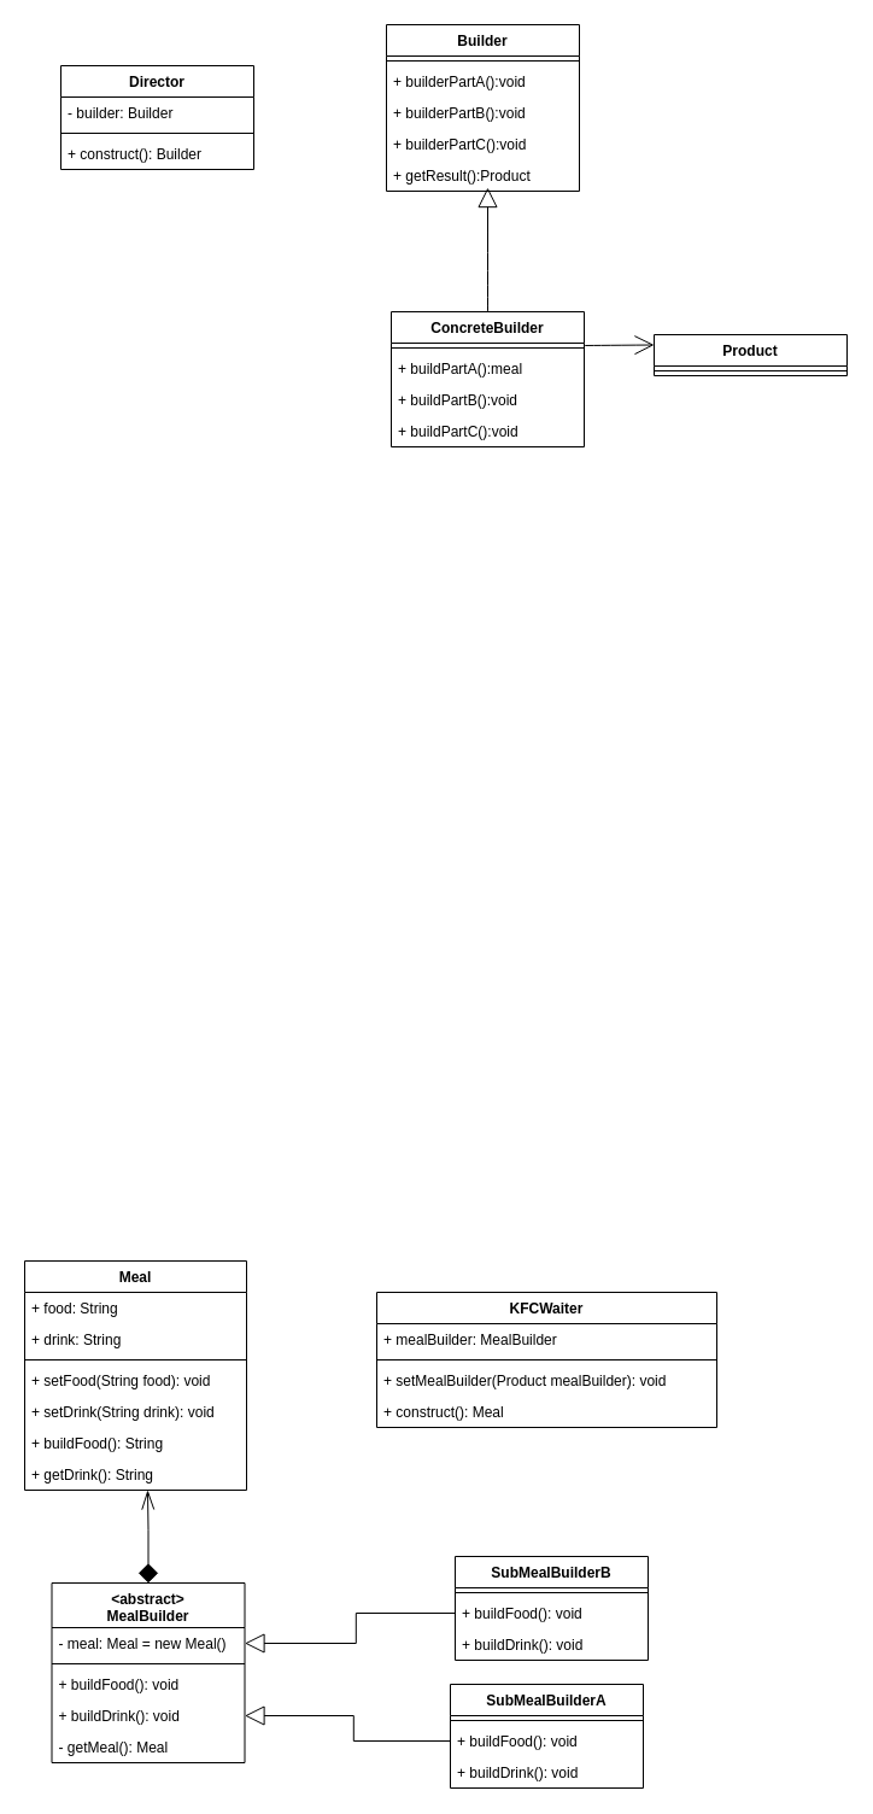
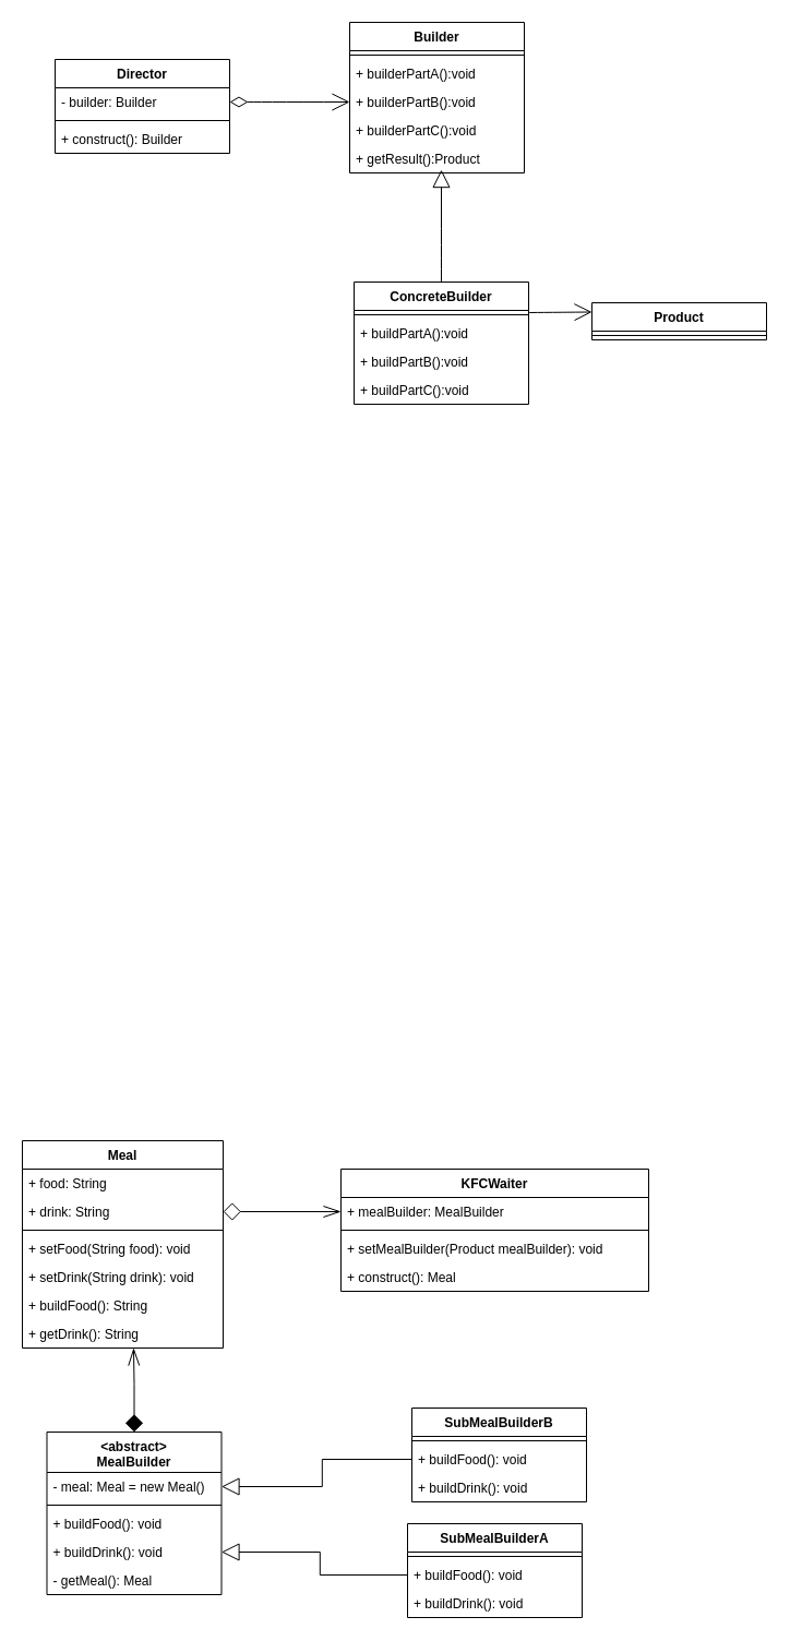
  <mxCell id="0" />
  <mxCell id="1" parent="0" />
  <mxCell id="2" value="Director" style="swimlane;fontStyle=1;align=center;verticalAlign=top;childLayout=stackLayout;horizontal=1;startSize=26;horizontalStack=0;resizeParent=1;resizeParentMax=0;resizeLast=0;collapsible=1;marginBottom=0;hachureGap=4;pointerEvents=0;" vertex="1" parent="1"><mxGeometry x="50" y="54" width="160" height="86" as="geometry" /></mxCell>
  <mxCell id="3" value="- builder: Builder" style="text;strokeColor=none;fillColor=none;align=left;verticalAlign=top;spacingLeft=4;spacingRight=4;overflow=hidden;rotatable=0;points=[[0,0.5],[1,0.5]];portConstraint=eastwest;" vertex="1" parent="2"><mxGeometry y="26" width="160" height="26" as="geometry" /></mxCell>
  <mxCell id="4" value="" style="line;strokeWidth=1;fillColor=none;align=left;verticalAlign=middle;spacingTop=-1;spacingLeft=3;spacingRight=3;rotatable=0;labelPosition=right;points=[];portConstraint=eastwest;" vertex="1" parent="2"><mxGeometry y="52" width="160" height="8" as="geometry" /></mxCell>
  <mxCell id="5" value="+ construct(): Builder" style="text;strokeColor=none;fillColor=none;align=left;verticalAlign=top;spacingLeft=4;spacingRight=4;overflow=hidden;rotatable=0;points=[[0,0.5],[1,0.5]];portConstraint=eastwest;" vertex="1" parent="2"><mxGeometry y="60" width="160" height="26" as="geometry" /></mxCell>
  <mxCell id="6" value="Builder" style="swimlane;fontStyle=1;align=center;verticalAlign=top;childLayout=stackLayout;horizontal=1;startSize=26;horizontalStack=0;resizeParent=1;resizeParentMax=0;resizeLast=0;collapsible=1;marginBottom=0;hachureGap=4;pointerEvents=0;" vertex="1" parent="1"><mxGeometry x="320" y="20" width="160" height="138" as="geometry" /></mxCell>
  <mxCell id="7" value="" style="line;strokeWidth=1;fillColor=none;align=left;verticalAlign=middle;spacingTop=-1;spacingLeft=3;spacingRight=3;rotatable=0;labelPosition=right;points=[];portConstraint=eastwest;" vertex="1" parent="6"><mxGeometry y="26" width="160" height="8" as="geometry" /></mxCell>
  <mxCell id="8" value="+ builderPartA():void" style="text;strokeColor=none;fillColor=none;align=left;verticalAlign=top;spacingLeft=4;spacingRight=4;overflow=hidden;rotatable=0;points=[[0,0.5],[1,0.5]];portConstraint=eastwest;" vertex="1" parent="6"><mxGeometry y="34" width="160" height="26" as="geometry" /></mxCell>
  <mxCell id="9" value="+ builderPartB():void" style="text;strokeColor=none;fillColor=none;align=left;verticalAlign=top;spacingLeft=4;spacingRight=4;overflow=hidden;rotatable=0;points=[[0,0.5],[1,0.5]];portConstraint=eastwest;" vertex="1" parent="6"><mxGeometry y="60" width="160" height="26" as="geometry" /></mxCell>
  <mxCell id="10" value="+ builderPartC():void" style="text;strokeColor=none;fillColor=none;align=left;verticalAlign=top;spacingLeft=4;spacingRight=4;overflow=hidden;rotatable=0;points=[[0,0.5],[1,0.5]];portConstraint=eastwest;" vertex="1" parent="6"><mxGeometry y="86" width="160" height="26" as="geometry" /></mxCell>
  <mxCell id="11" value="+ getResult():Product" style="text;strokeColor=none;fillColor=none;align=left;verticalAlign=top;spacingLeft=4;spacingRight=4;overflow=hidden;rotatable=0;points=[[0,0.5],[1,0.5]];portConstraint=eastwest;" vertex="1" parent="6"><mxGeometry y="112" width="160" height="26" as="geometry" /></mxCell>
  <mxCell id="12" style="edgeStyle=none;curved=1;rounded=0;orthogonalLoop=1;jettySize=auto;html=1;exitX=0.5;exitY=0;exitDx=0;exitDy=0;entryX=0.525;entryY=0.887;entryDx=0;entryDy=0;entryPerimeter=0;endArrow=block;startSize=14;endSize=14;sourcePerimeterSpacing=8;targetPerimeterSpacing=8;endFill=0;" edge="1" parent="1" source="14" target="11"><mxGeometry relative="1" as="geometry" /></mxCell>
  <mxCell id="13" style="edgeStyle=none;curved=1;rounded=0;orthogonalLoop=1;jettySize=auto;html=1;exitX=1;exitY=0.25;exitDx=0;exitDy=0;entryX=0;entryY=0.25;entryDx=0;entryDy=0;endArrow=open;startSize=14;endSize=14;sourcePerimeterSpacing=8;targetPerimeterSpacing=8;dashed=0;" edge="1" parent="1" source="14" target="19"><mxGeometry relative="1" as="geometry" /></mxCell>
  <mxCell id="14" value="ConcreteBuilder" style="swimlane;fontStyle=1;align=center;verticalAlign=top;childLayout=stackLayout;horizontal=1;startSize=26;horizontalStack=0;resizeParent=1;resizeParentMax=0;resizeLast=0;collapsible=1;marginBottom=0;hachureGap=4;pointerEvents=0;" vertex="1" parent="1"><mxGeometry x="324" y="258" width="160" height="112" as="geometry" /></mxCell>
  <mxCell id="15" value="" style="line;strokeWidth=1;fillColor=none;align=left;verticalAlign=middle;spacingTop=-1;spacingLeft=3;spacingRight=3;rotatable=0;labelPosition=right;points=[];portConstraint=eastwest;" vertex="1" parent="14"><mxGeometry y="26" width="160" height="8" as="geometry" /></mxCell>
- <mxCell id="16" value="+ buildPartA():meal" style="text;strokeColor=none;fillColor=none;align=left;verticalAlign=top;spacingLeft=4;spacingRight=4;overflow=hidden;rotatable=0;points=[[0,0.5],[1,0.5]];portConstraint=eastwest;" vertex="1" parent="14"><mxGeometry y="34" width="160" height="26" as="geometry" /></mxCell>
+ <mxCell id="16" value="+ buildPartA():void" style="text;strokeColor=none;fillColor=none;align=left;verticalAlign=top;spacingLeft=4;spacingRight=4;overflow=hidden;rotatable=0;points=[[0,0.5],[1,0.5]];portConstraint=eastwest;" vertex="1" parent="14"><mxGeometry y="34" width="160" height="26" as="geometry" /></mxCell>
  <mxCell id="17" value="+ buildPartB():void" style="text;strokeColor=none;fillColor=none;align=left;verticalAlign=top;spacingLeft=4;spacingRight=4;overflow=hidden;rotatable=0;points=[[0,0.5],[1,0.5]];portConstraint=eastwest;" vertex="1" parent="14"><mxGeometry y="60" width="160" height="26" as="geometry" /></mxCell>
  <mxCell id="18" value="+ buildPartC():void" style="text;strokeColor=none;fillColor=none;align=left;verticalAlign=top;spacingLeft=4;spacingRight=4;overflow=hidden;rotatable=0;points=[[0,0.5],[1,0.5]];portConstraint=eastwest;" vertex="1" parent="14"><mxGeometry y="86" width="160" height="26" as="geometry" /></mxCell>
  <mxCell id="19" value="Product" style="swimlane;fontStyle=1;align=center;verticalAlign=top;childLayout=stackLayout;horizontal=1;startSize=26;horizontalStack=0;resizeParent=1;resizeParentMax=0;resizeLast=0;collapsible=1;marginBottom=0;hachureGap=4;pointerEvents=0;" vertex="1" parent="1"><mxGeometry x="542" y="277" width="160" height="34" as="geometry" /></mxCell>
  <mxCell id="20" value="" style="line;strokeWidth=1;fillColor=none;align=left;verticalAlign=middle;spacingTop=-1;spacingLeft=3;spacingRight=3;rotatable=0;labelPosition=right;points=[];portConstraint=eastwest;" vertex="1" parent="19"><mxGeometry y="26" width="160" height="8" as="geometry" /></mxCell>
+ <mxCell id="21" style="edgeStyle=none;curved=1;rounded=0;orthogonalLoop=1;jettySize=auto;html=1;exitX=1;exitY=0.5;exitDx=0;exitDy=0;endArrow=open;startSize=14;endSize=14;sourcePerimeterSpacing=8;targetPerimeterSpacing=8;entryX=0;entryY=0.5;entryDx=0;entryDy=0;startArrow=diamondThin;startFill=0;" edge="1" parent="1" source="3" target="9"><mxGeometry relative="1" as="geometry" /></mxCell>
  <mxCell id="22" value="Meal" style="swimlane;fontStyle=1;align=center;verticalAlign=top;childLayout=stackLayout;horizontal=1;startSize=26;horizontalStack=0;resizeParent=1;resizeParentMax=0;resizeLast=0;collapsible=1;marginBottom=0;hachureGap=4;pointerEvents=0;" vertex="1" parent="1"><mxGeometry x="20" y="1045" width="184" height="190" as="geometry" /></mxCell>
  <mxCell id="23" value="+ food: String" style="text;strokeColor=none;fillColor=none;align=left;verticalAlign=top;spacingLeft=4;spacingRight=4;overflow=hidden;rotatable=0;points=[[0,0.5],[1,0.5]];portConstraint=eastwest;" vertex="1" parent="22"><mxGeometry y="26" width="184" height="26" as="geometry" /></mxCell>
  <mxCell id="24" value="+ drink: String" style="text;strokeColor=none;fillColor=none;align=left;verticalAlign=top;spacingLeft=4;spacingRight=4;overflow=hidden;rotatable=0;points=[[0,0.5],[1,0.5]];portConstraint=eastwest;" vertex="1" parent="22"><mxGeometry y="52" width="184" height="26" as="geometry" /></mxCell>
  <mxCell id="25" value="" style="line;strokeWidth=1;fillColor=none;align=left;verticalAlign=middle;spacingTop=-1;spacingLeft=3;spacingRight=3;rotatable=0;labelPosition=right;points=[];portConstraint=eastwest;" vertex="1" parent="22"><mxGeometry y="78" width="184" height="8" as="geometry" /></mxCell>
  <mxCell id="26" value="+ setFood(String food): void" style="text;strokeColor=none;fillColor=none;align=left;verticalAlign=top;spacingLeft=4;spacingRight=4;overflow=hidden;rotatable=0;points=[[0,0.5],[1,0.5]];portConstraint=eastwest;" vertex="1" parent="22"><mxGeometry y="86" width="184" height="26" as="geometry" /></mxCell>
  <mxCell id="27" value="+ setDrink(String drink): void" style="text;strokeColor=none;fillColor=none;align=left;verticalAlign=top;spacingLeft=4;spacingRight=4;overflow=hidden;rotatable=0;points=[[0,0.5],[1,0.5]];portConstraint=eastwest;" vertex="1" parent="22"><mxGeometry y="112" width="184" height="26" as="geometry" /></mxCell>
  <mxCell id="28" value="+ buildFood(): String" style="text;strokeColor=none;fillColor=none;align=left;verticalAlign=top;spacingLeft=4;spacingRight=4;overflow=hidden;rotatable=0;points=[[0,0.5],[1,0.5]];portConstraint=eastwest;" vertex="1" parent="22"><mxGeometry y="138" width="184" height="26" as="geometry" /></mxCell>
  <mxCell id="29" value="+ getDrink(): String" style="text;strokeColor=none;fillColor=none;align=left;verticalAlign=top;spacingLeft=4;spacingRight=4;overflow=hidden;rotatable=0;points=[[0,0.5],[1,0.5]];portConstraint=eastwest;" vertex="1" parent="22"><mxGeometry y="164" width="184" height="26" as="geometry" /></mxCell>
  <mxCell id="30" style="edgeStyle=orthogonalEdgeStyle;rounded=0;orthogonalLoop=1;jettySize=auto;html=1;exitX=0.5;exitY=0;exitDx=0;exitDy=0;startArrow=diamond;startFill=1;endArrow=openThin;endFill=0;startSize=14;endSize=14;sourcePerimeterSpacing=8;targetPerimeterSpacing=8;" edge="1" parent="1" source="31"><mxGeometry relative="1" as="geometry"><mxPoint x="122" y="1235" as="targetPoint" /><Array as="points"><mxPoint x="122" y="1268" /></Array></mxGeometry></mxCell>
  <mxCell id="31" value="&lt;abstract&gt;&#10;MealBuilder" style="swimlane;fontStyle=1;align=center;verticalAlign=top;childLayout=stackLayout;horizontal=1;startSize=37;horizontalStack=0;resizeParent=1;resizeParentMax=0;resizeLast=0;collapsible=1;marginBottom=0;hachureGap=4;pointerEvents=0;" vertex="1" parent="1"><mxGeometry x="42.5" y="1312" width="160" height="149" as="geometry" /></mxCell>
  <mxCell id="32" value="- meal: Meal = new Meal()" style="text;strokeColor=none;fillColor=none;align=left;verticalAlign=top;spacingLeft=4;spacingRight=4;overflow=hidden;rotatable=0;points=[[0,0.5],[1,0.5]];portConstraint=eastwest;" vertex="1" parent="31"><mxGeometry y="37" width="160" height="26" as="geometry" /></mxCell>
  <mxCell id="33" value="" style="line;strokeWidth=1;fillColor=none;align=left;verticalAlign=middle;spacingTop=-1;spacingLeft=3;spacingRight=3;rotatable=0;labelPosition=right;points=[];portConstraint=eastwest;" vertex="1" parent="31"><mxGeometry y="63" width="160" height="8" as="geometry" /></mxCell>
  <mxCell id="34" value="+ buildFood(): void" style="text;strokeColor=none;fillColor=none;align=left;verticalAlign=top;spacingLeft=4;spacingRight=4;overflow=hidden;rotatable=0;points=[[0,0.5],[1,0.5]];portConstraint=eastwest;" vertex="1" parent="31"><mxGeometry y="71" width="160" height="26" as="geometry" /></mxCell>
  <mxCell id="35" value="+ buildDrink(): void" style="text;strokeColor=none;fillColor=none;align=left;verticalAlign=top;spacingLeft=4;spacingRight=4;overflow=hidden;rotatable=0;points=[[0,0.5],[1,0.5]];portConstraint=eastwest;" vertex="1" parent="31"><mxGeometry y="97" width="160" height="26" as="geometry" /></mxCell>
  <mxCell id="36" value="- getMeal(): Meal" style="text;strokeColor=none;fillColor=none;align=left;verticalAlign=top;spacingLeft=4;spacingRight=4;overflow=hidden;rotatable=0;points=[[0,0.5],[1,0.5]];portConstraint=eastwest;" vertex="1" parent="31"><mxGeometry y="123" width="160" height="26" as="geometry" /></mxCell>
  <mxCell id="37" value="SubMealBuilderA" style="swimlane;fontStyle=1;align=center;verticalAlign=top;childLayout=stackLayout;horizontal=1;startSize=26;horizontalStack=0;resizeParent=1;resizeParentMax=0;resizeLast=0;collapsible=1;marginBottom=0;hachureGap=4;pointerEvents=0;" vertex="1" parent="1"><mxGeometry x="373" y="1396" width="160" height="86" as="geometry" /></mxCell>
  <mxCell id="38" value="" style="line;strokeWidth=1;fillColor=none;align=left;verticalAlign=middle;spacingTop=-1;spacingLeft=3;spacingRight=3;rotatable=0;labelPosition=right;points=[];portConstraint=eastwest;" vertex="1" parent="37"><mxGeometry y="26" width="160" height="8" as="geometry" /></mxCell>
  <mxCell id="39" value="+ buildFood(): void" style="text;strokeColor=none;fillColor=none;align=left;verticalAlign=top;spacingLeft=4;spacingRight=4;overflow=hidden;rotatable=0;points=[[0,0.5],[1,0.5]];portConstraint=eastwest;" vertex="1" parent="37"><mxGeometry y="34" width="160" height="26" as="geometry" /></mxCell>
  <mxCell id="40" value="+ buildDrink(): void" style="text;strokeColor=none;fillColor=none;align=left;verticalAlign=top;spacingLeft=4;spacingRight=4;overflow=hidden;rotatable=0;points=[[0,0.5],[1,0.5]];portConstraint=eastwest;" vertex="1" parent="37"><mxGeometry y="60" width="160" height="26" as="geometry" /></mxCell>
  <mxCell id="41" value="SubMealBuilderB" style="swimlane;fontStyle=1;align=center;verticalAlign=top;childLayout=stackLayout;horizontal=1;startSize=26;horizontalStack=0;resizeParent=1;resizeParentMax=0;resizeLast=0;collapsible=1;marginBottom=0;hachureGap=4;pointerEvents=0;" vertex="1" parent="1"><mxGeometry x="377" y="1290" width="160" height="86" as="geometry" /></mxCell>
  <mxCell id="42" value="" style="line;strokeWidth=1;fillColor=none;align=left;verticalAlign=middle;spacingTop=-1;spacingLeft=3;spacingRight=3;rotatable=0;labelPosition=right;points=[];portConstraint=eastwest;" vertex="1" parent="41"><mxGeometry y="26" width="160" height="8" as="geometry" /></mxCell>
  <mxCell id="43" value="+ buildFood(): void" style="text;strokeColor=none;fillColor=none;align=left;verticalAlign=top;spacingLeft=4;spacingRight=4;overflow=hidden;rotatable=0;points=[[0,0.5],[1,0.5]];portConstraint=eastwest;" vertex="1" parent="41"><mxGeometry y="34" width="160" height="26" as="geometry" /></mxCell>
  <mxCell id="44" value="+ buildDrink(): void" style="text;strokeColor=none;fillColor=none;align=left;verticalAlign=top;spacingLeft=4;spacingRight=4;overflow=hidden;rotatable=0;points=[[0,0.5],[1,0.5]];portConstraint=eastwest;" vertex="1" parent="41"><mxGeometry y="60" width="160" height="26" as="geometry" /></mxCell>
  <mxCell id="45" value="KFCWaiter" style="swimlane;fontStyle=1;align=center;verticalAlign=top;childLayout=stackLayout;horizontal=1;startSize=26;horizontalStack=0;resizeParent=1;resizeParentMax=0;resizeLast=0;collapsible=1;marginBottom=0;hachureGap=4;pointerEvents=0;" vertex="1" parent="1"><mxGeometry x="312" y="1071" width="282" height="112" as="geometry" /></mxCell>
  <mxCell id="46" value="+ mealBuilder: MealBuilder" style="text;strokeColor=none;fillColor=none;align=left;verticalAlign=top;spacingLeft=4;spacingRight=4;overflow=hidden;rotatable=0;points=[[0,0.5],[1,0.5]];portConstraint=eastwest;" vertex="1" parent="45"><mxGeometry y="26" width="282" height="26" as="geometry" /></mxCell>
  <mxCell id="47" value="" style="line;strokeWidth=1;fillColor=none;align=left;verticalAlign=middle;spacingTop=-1;spacingLeft=3;spacingRight=3;rotatable=0;labelPosition=right;points=[];portConstraint=eastwest;" vertex="1" parent="45"><mxGeometry y="52" width="282" height="8" as="geometry" /></mxCell>
  <mxCell id="48" value="+ setMealBuilder(Product mealBuilder): void" style="text;strokeColor=none;fillColor=none;align=left;verticalAlign=top;spacingLeft=4;spacingRight=4;overflow=hidden;rotatable=0;points=[[0,0.5],[1,0.5]];portConstraint=eastwest;" vertex="1" parent="45"><mxGeometry y="60" width="282" height="26" as="geometry" /></mxCell>
  <mxCell id="49" value="+ construct(): Meal" style="text;strokeColor=none;fillColor=none;align=left;verticalAlign=top;spacingLeft=4;spacingRight=4;overflow=hidden;rotatable=0;points=[[0,0.5],[1,0.5]];portConstraint=eastwest;" vertex="1" parent="45"><mxGeometry y="86" width="282" height="26" as="geometry" /></mxCell>
+ <mxCell id="50" style="edgeStyle=orthogonalEdgeStyle;rounded=0;orthogonalLoop=1;jettySize=auto;html=1;exitX=1;exitY=0.5;exitDx=0;exitDy=0;entryX=0;entryY=0.5;entryDx=0;entryDy=0;startArrow=diamond;startFill=0;endArrow=openThin;endFill=0;startSize=14;endSize=14;sourcePerimeterSpacing=8;targetPerimeterSpacing=8;" edge="1" parent="1" source="24" target="46"><mxGeometry relative="1" as="geometry" /></mxCell>
  <mxCell id="51" style="edgeStyle=orthogonalEdgeStyle;rounded=0;orthogonalLoop=1;jettySize=auto;html=1;exitX=0;exitY=0.5;exitDx=0;exitDy=0;entryX=1;entryY=0.5;entryDx=0;entryDy=0;startArrow=none;startFill=0;endArrow=block;endFill=0;startSize=14;endSize=14;sourcePerimeterSpacing=8;targetPerimeterSpacing=8;" edge="1" parent="1" source="43" target="32"><mxGeometry relative="1" as="geometry" /></mxCell>
  <mxCell id="52" style="edgeStyle=orthogonalEdgeStyle;rounded=0;orthogonalLoop=1;jettySize=auto;html=1;exitX=0;exitY=0.5;exitDx=0;exitDy=0;entryX=1;entryY=0.5;entryDx=0;entryDy=0;startArrow=none;startFill=0;endArrow=block;endFill=0;startSize=14;endSize=14;sourcePerimeterSpacing=8;targetPerimeterSpacing=8;" edge="1" parent="1" source="39" target="35"><mxGeometry relative="1" as="geometry" /></mxCell>
